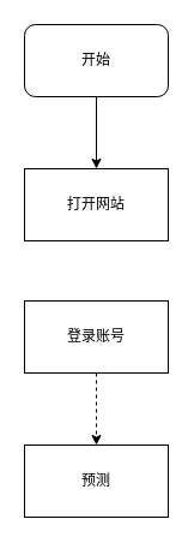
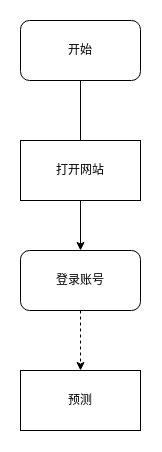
  <mxCell id="0" />
  <mxCell id="1" parent="0" />
- <mxCell id="2" value="" style="edgeStyle=orthogonalEdgeStyle;rounded=0;orthogonalLoop=1;jettySize=auto;html=1;" parent="1" source="3" target="5" edge="1"><mxGeometry relative="1" as="geometry" /></mxCell>
+ <mxCell id="2" value="" style="edgeStyle=orthogonalEdgeStyle;rounded=0;orthogonalLoop=1;jettySize=auto;html=1;endArrow=none;" parent="1" source="3" target="5" edge="1"><mxGeometry relative="1" as="geometry" /></mxCell>
  <mxCell id="3" value="开始" style="rounded=1;whiteSpace=wrap;html=1;" parent="1" vertex="1"><mxGeometry x="20" y="20" width="120" height="60" as="geometry" /></mxCell>
+ <mxCell id="4" value="" style="edgeStyle=orthogonalEdgeStyle;rounded=0;orthogonalLoop=1;jettySize=auto;html=1;" parent="1" source="5" target="7" edge="1"><mxGeometry relative="1" as="geometry" /></mxCell>
  <mxCell id="5" value="打开网站" style="rounded=0;whiteSpace=wrap;html=1;" parent="1" vertex="1"><mxGeometry x="20" y="140" width="120" height="60" as="geometry" /></mxCell>
  <mxCell id="6" value="" style="edgeStyle=orthogonalEdgeStyle;rounded=0;orthogonalLoop=1;jettySize=auto;html=1;dashed=1;" edge="1" parent="1" source="7" target="8"><mxGeometry relative="1" as="geometry" /></mxCell>
- <mxCell id="7" value="登录账号" style="rounded=0;whiteSpace=wrap;html=1;" parent="1" vertex="1"><mxGeometry x="20" y="250" width="120" height="60" as="geometry" /></mxCell>
+ <mxCell id="7" value="登录账号" style="whiteSpace=wrap;html=1;rounded=1;" parent="1" vertex="1"><mxGeometry x="20" y="250" width="120" height="60" as="geometry" /></mxCell>
  <mxCell id="8" value="&lt;div&gt;预测&lt;/div&gt;" style="rounded=0;whiteSpace=wrap;html=1;" vertex="1" parent="1"><mxGeometry x="20" y="370" width="120" height="60" as="geometry" /></mxCell>
